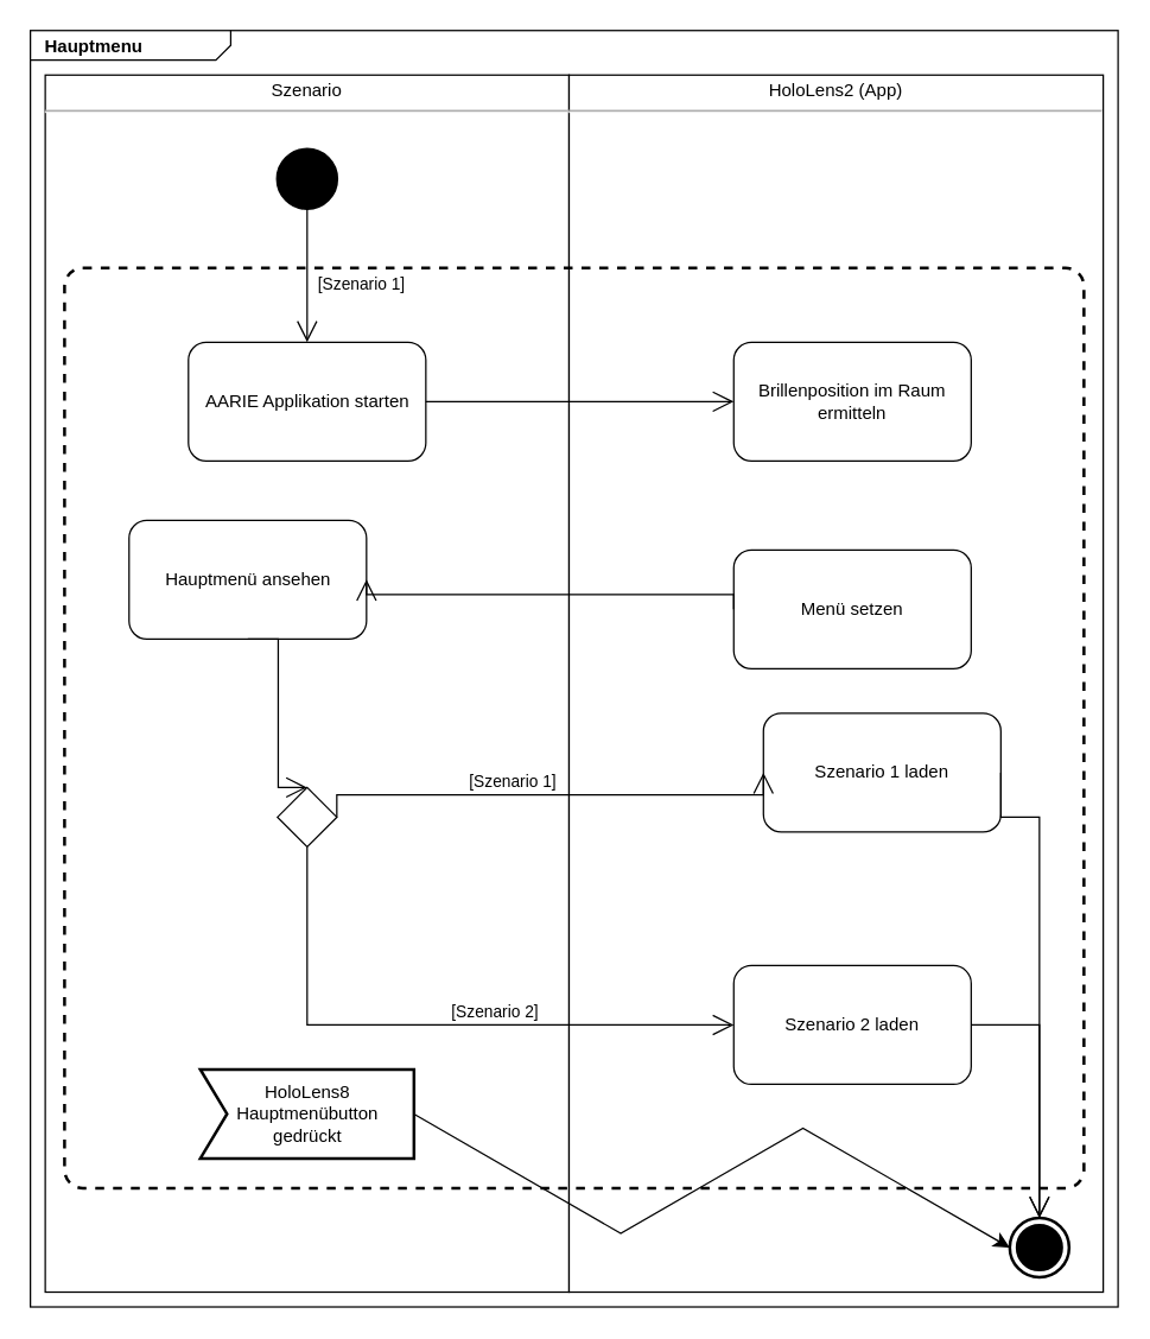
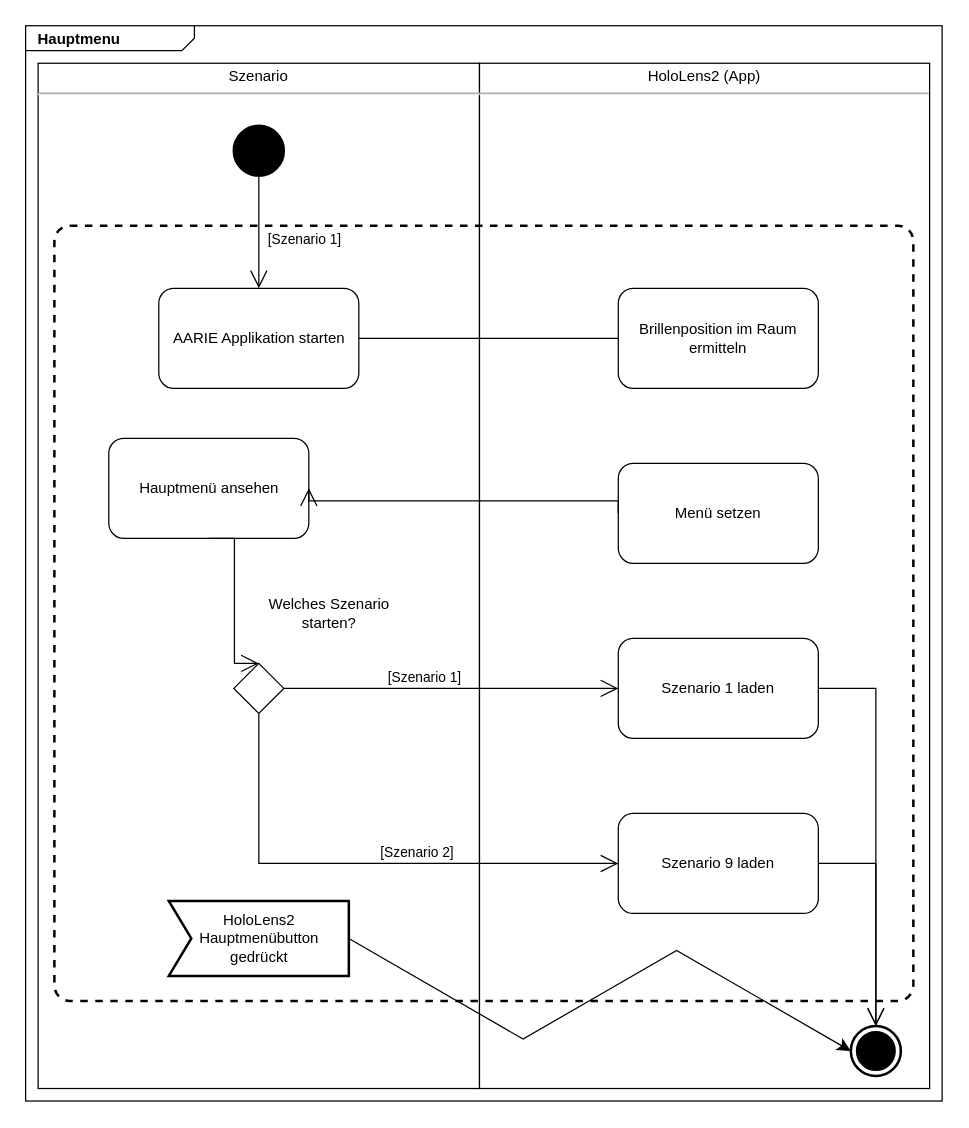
  <mxCell id="0" />
  <mxCell id="1" parent="0" />
  <mxCell id="2" value="&lt;p style=&quot;margin:0px;margin-top:4px;margin-left:10px;text-align:left;&quot;&gt;&lt;b&gt;Hauptmenu&lt;/b&gt;&lt;/p&gt;" style="html=1;shape=mxgraph.sysml.package;align=left;spacingLeft=5;verticalAlign=top;spacingTop=-3;labelX=135;html=1;overflow=fill;" parent="1" vertex="1"><mxGeometry x="20" y="20" width="733" height="860" as="geometry" /></mxCell>
  <mxCell id="3" value="&lt;p style=&quot;margin:0px;margin-top:4px;text-align:center;&quot;&gt;Szenario&lt;/p&gt;&lt;hr&gt;&lt;p style=&quot;margin:0px;margin-top:4px;text-align:center;&quot;&gt;&lt;br&gt;&lt;/p&gt;" style="shape=rect;html=1;overflow=fill;whiteSpace=wrap;" parent="1" vertex="1"><mxGeometry x="30" y="50" width="353" height="820" as="geometry" /></mxCell>
  <mxCell id="4" value="&lt;p style=&quot;margin:0px;margin-top:4px;text-align:center;&quot;&gt;HoloLens2 (App)&lt;/p&gt;&lt;hr&gt;&lt;p style=&quot;margin:0px;margin-top:4px;text-align:center;&quot;&gt;&lt;br&gt;&lt;/p&gt;" style="shape=rect;html=1;overflow=fill;whiteSpace=wrap;" parent="1" vertex="1"><mxGeometry x="383" y="50" width="360" height="820" as="geometry" /></mxCell>
  <mxCell id="5" value="" style="shape=rect;html=1;rounded=1;verticalAlign=top;dashed=1;strokeWidth=2;whiteSpace=wrap;align=center;fillColor=none;arcSize=2;" parent="1" vertex="1"><mxGeometry x="43" y="180" width="687" height="620" as="geometry" /></mxCell>
  <mxCell id="6" value="" style="shape=ellipse;html=1;fillColor=strokeColor;strokeWidth=2;verticalLabelPosition=bottom;verticalAlignment=top;perimeter=ellipsePerimeter;" parent="1" vertex="1"><mxGeometry x="186.5" y="100" width="40" height="40" as="geometry" /></mxCell>
  <mxCell id="7" value="AARIE Applikation starten" style="shape=rect;html=1;rounded=1;whiteSpace=wrap;align=center;" parent="1" vertex="1"><mxGeometry x="126.5" y="230" width="160" height="80" as="geometry" /></mxCell>
  <mxCell id="8" value="Brillenposition im Raum ermitteln" style="shape=rect;html=1;rounded=1;whiteSpace=wrap;align=center;" parent="1" vertex="1"><mxGeometry x="494" y="230" width="160" height="80" as="geometry" /></mxCell>
  <mxCell id="9" value="Menü setzen" style="shape=rect;html=1;rounded=1;whiteSpace=wrap;align=center;" parent="1" vertex="1"><mxGeometry x="494" y="370" width="160" height="80" as="geometry" /></mxCell>
  <mxCell id="10" value="Hauptmenü ansehen" style="shape=rect;html=1;rounded=1;whiteSpace=wrap;align=center;" parent="1" vertex="1"><mxGeometry x="86.5" y="350" width="160" height="80" as="geometry" /></mxCell>
- <mxCell id="11" value="Szenario 1 laden" style="shape=rect;html=1;rounded=1;whiteSpace=wrap;align=center;" parent="1" vertex="1"><mxGeometry x="514" y="480" width="160" height="80" as="geometry" /></mxCell>
- <mxCell id="12" value="Szenario 2 laden" style="shape=rect;html=1;rounded=1;whiteSpace=wrap;align=center;" parent="1" vertex="1"><mxGeometry x="494" y="650" width="160" height="80" as="geometry" /></mxCell>
+ <mxCell id="11" value="Szenario 1 laden" style="shape=rect;html=1;rounded=1;whiteSpace=wrap;align=center;" parent="1" vertex="1"><mxGeometry x="494" y="510" width="160" height="80" as="geometry" /></mxCell>
+ <mxCell id="12" value="Szenario 9 laden" style="shape=rect;html=1;rounded=1;whiteSpace=wrap;align=center;" parent="1" vertex="1"><mxGeometry x="494" y="650" width="160" height="80" as="geometry" /></mxCell>
  <mxCell id="13" value="" style="html=1;shape=mxgraph.sysml.actFinal;strokeWidth=2;verticalLabelPosition=bottom;verticalAlignment=top;" parent="1" vertex="1"><mxGeometry x="680" y="820" width="40" height="40" as="geometry" /></mxCell>
  <mxCell id="14" value="" style="shape=rhombus;html=1;verticalLabelPosition=bottom;verticalAlignment=top;" parent="1" vertex="1"><mxGeometry x="186.5" y="530" width="40" height="40" as="geometry" /></mxCell>
  <mxCell id="15" value="" style="edgeStyle=elbowEdgeStyle;html=1;elbow=horizontal;align=right;verticalAlign=bottom;endArrow=none;rounded=0;labelBackgroundColor=none;startArrow=open;startSize=12;entryX=0.5;entryY=1;entryDx=0;entryDy=0;exitX=0.5;exitY=0;exitDx=0;exitDy=0;" parent="1" source="14" target="10" edge="1"><mxGeometry relative="1" as="geometry"><mxPoint x="174" y="510" as="targetPoint" /><mxPoint x="174" y="530" as="sourcePoint" /></mxGeometry></mxCell>
  <mxCell id="16" value="[Szenario 1]" style="edgeStyle=elbowEdgeStyle;html=1;elbow=vertical;verticalAlign=bottom;endArrow=open;rounded=0;labelBackgroundColor=none;endSize=12;entryX=0;entryY=0.5;entryDx=0;entryDy=0;exitX=1;exitY=0.5;exitDx=0;exitDy=0;" parent="1" source="14" target="11" edge="1"><mxGeometry x="-0.16" relative="1" as="geometry"><mxPoint x="274" y="570" as="targetPoint" /><mxPoint as="offset" /></mxGeometry></mxCell>
  <mxCell id="17" value="[Szenario 2]" style="edgeStyle=elbowEdgeStyle;html=1;elbow=vertical;verticalAlign=bottom;endArrow=open;rounded=0;labelBackgroundColor=none;endSize=12;exitX=0.5;exitY=1;exitDx=0;exitDy=0;entryX=0;entryY=0.5;entryDx=0;entryDy=0;" parent="1" source="14" target="12" edge="1"><mxGeometry x="0.209" relative="1" as="geometry"><mxPoint x="74" y="570" as="targetPoint" /><Array as="points"><mxPoint x="330" y="690" /></Array><mxPoint as="offset" /></mxGeometry></mxCell>
- <mxCell id="19" value="HoloLens8 Hauptmenübutton gedrückt" style="html=1;shape=mxgraph.sysml.accEvent;strokeWidth=2;whiteSpace=wrap;align=center;" parent="1" vertex="1"><mxGeometry x="134.5" y="720" width="144" height="60" as="geometry" /></mxCell>
+ <mxCell id="18" value="Welches Szenario starten?" style="text;html=1;align=center;verticalAlign=middle;whiteSpace=wrap;rounded=0;" parent="1" vertex="1"><mxGeometry x="203" y="475" width="120" height="30" as="geometry" /></mxCell>
+ <mxCell id="19" value="HoloLens2 Hauptmenübutton gedrückt" style="html=1;shape=mxgraph.sysml.accEvent;strokeWidth=2;whiteSpace=wrap;align=center;" parent="1" vertex="1"><mxGeometry x="134.5" y="720" width="144" height="60" as="geometry" /></mxCell>
  <mxCell id="20" value="[Szenario 1]" style="edgeStyle=elbowEdgeStyle;html=1;elbow=vertical;verticalAlign=bottom;endArrow=open;rounded=0;labelBackgroundColor=none;endSize=12;entryX=0.5;entryY=0;entryDx=0;entryDy=0;exitX=0.5;exitY=1;exitDx=0;exitDy=0;" parent="1" source="6" target="7" edge="1"><mxGeometry x="0.341" y="36" relative="1" as="geometry"><mxPoint x="504" y="560" as="targetPoint" /><mxPoint as="offset" /><mxPoint x="204" y="560" as="sourcePoint" /></mxGeometry></mxCell>
- <mxCell id="21" value="" style="edgeStyle=elbowEdgeStyle;html=1;elbow=vertical;verticalAlign=bottom;endArrow=open;rounded=0;labelBackgroundColor=none;endSize=12;entryX=0;entryY=0.5;entryDx=0;entryDy=0;exitX=1;exitY=0.5;exitDx=0;exitDy=0;" parent="1" source="7" target="8" edge="1"><mxGeometry x="-0.699" relative="1" as="geometry"><mxPoint x="514" y="570" as="targetPoint" /><mxPoint as="offset" /><mxPoint x="214" y="570" as="sourcePoint" /></mxGeometry></mxCell>
+ <mxCell id="21" value="" style="edgeStyle=elbowEdgeStyle;html=1;elbow=vertical;verticalAlign=bottom;endArrow=none;rounded=0;labelBackgroundColor=none;endSize=12;entryX=0;entryY=0.5;entryDx=0;entryDy=0;exitX=1;exitY=0.5;exitDx=0;exitDy=0;" parent="1" source="7" target="8" edge="1"><mxGeometry x="-0.699" relative="1" as="geometry"><mxPoint x="514" y="570" as="targetPoint" /><mxPoint as="offset" /><mxPoint x="214" y="570" as="sourcePoint" /></mxGeometry></mxCell>
  <mxCell id="22" value="" style="edgeStyle=elbowEdgeStyle;html=1;elbow=vertical;verticalAlign=bottom;endArrow=open;rounded=0;labelBackgroundColor=none;endSize=12;entryX=1;entryY=0.5;entryDx=0;entryDy=0;exitX=0;exitY=0.5;exitDx=0;exitDy=0;" parent="1" source="9" target="10" edge="1"><mxGeometry x="-0.715" relative="1" as="geometry"><mxPoint x="524" y="580" as="targetPoint" /><mxPoint as="offset" /><mxPoint x="224" y="580" as="sourcePoint" /></mxGeometry></mxCell>
  <mxCell id="23" style="edgeStyle=isometricEdgeStyle;rounded=0;orthogonalLoop=1;jettySize=auto;html=1;exitX=1;exitY=0.5;exitDx=0;exitDy=0;exitPerimeter=0;entryX=0;entryY=0.5;entryDx=0;entryDy=0;fontSize=12;startSize=8;endSize=8;elbow=vertical;entryPerimeter=0;" parent="1" source="19" target="13" edge="1"><mxGeometry relative="1" as="geometry"><mxPoint x="175" y="1010" as="sourcePoint" /><mxPoint x="175" y="860" as="targetPoint" /></mxGeometry></mxCell>
  <mxCell id="24" value="" style="edgeStyle=elbowEdgeStyle;html=1;elbow=vertical;verticalAlign=bottom;endArrow=open;rounded=0;labelBackgroundColor=none;endSize=12;exitX=1;exitY=0.5;exitDx=0;exitDy=0;entryX=0.5;entryY=0;entryDx=0;entryDy=0;entryPerimeter=0;" parent="1" source="11" target="13" edge="1"><mxGeometry x="-0.16" relative="1" as="geometry"><mxPoint x="504" y="560" as="targetPoint" /><mxPoint as="offset" /><mxPoint x="204" y="560" as="sourcePoint" /><Array as="points"><mxPoint x="690" y="550" /></Array></mxGeometry></mxCell>
  <mxCell id="25" value="" style="edgeStyle=elbowEdgeStyle;html=1;elbow=vertical;verticalAlign=bottom;endArrow=open;rounded=0;labelBackgroundColor=none;endSize=12;exitX=1;exitY=0.5;exitDx=0;exitDy=0;entryX=0.5;entryY=0;entryDx=0;entryDy=0;entryPerimeter=0;" parent="1" source="12" target="13" edge="1"><mxGeometry x="-0.16" relative="1" as="geometry"><mxPoint x="710" y="860" as="targetPoint" /><mxPoint as="offset" /><mxPoint x="664" y="560" as="sourcePoint" /><Array as="points"><mxPoint x="680" y="690" /></Array></mxGeometry></mxCell>
